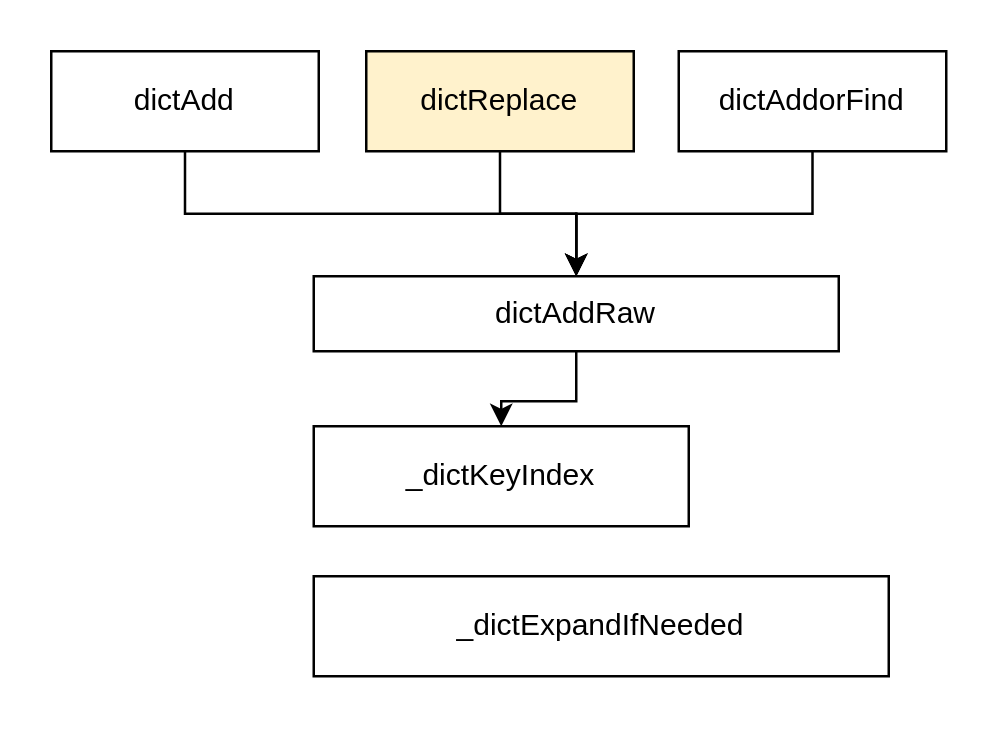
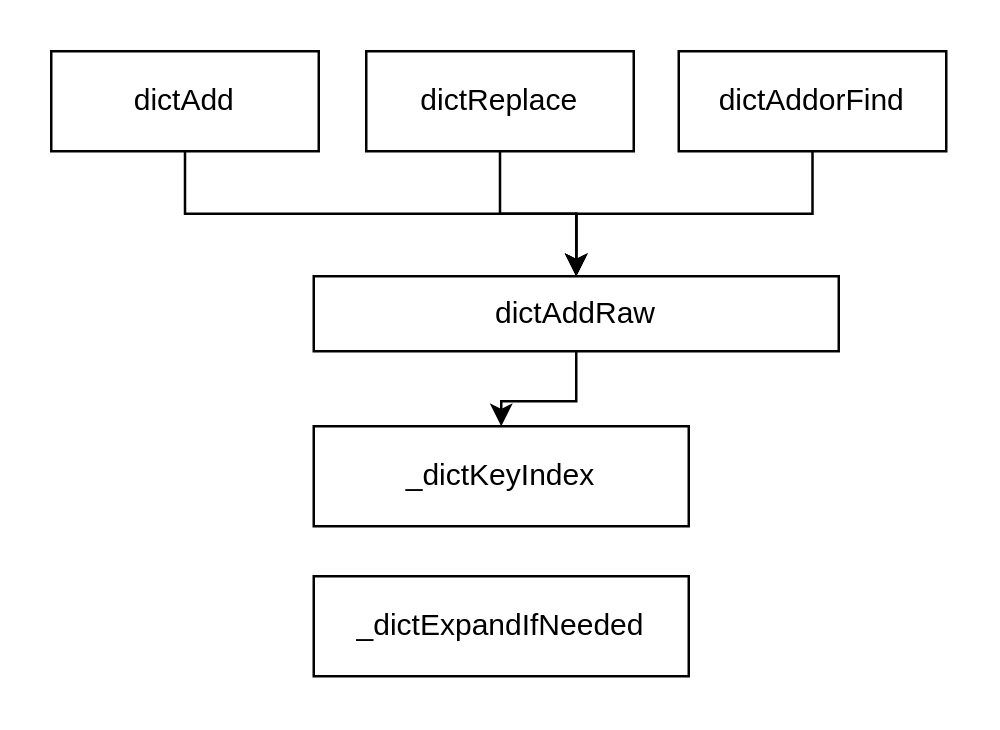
  <mxCell id="0" />
  <mxCell id="1" parent="0" />
- <mxCell id="2" value="_dictExpandIfNeeded" style="rounded=0;whiteSpace=wrap;html=1;" parent="1" vertex="1"><mxGeometry x="125" y="230" width="230" height="40" as="geometry" /></mxCell>
+ <mxCell id="2" value="_dictExpandIfNeeded" style="rounded=0;whiteSpace=wrap;html=1;" parent="1" vertex="1"><mxGeometry x="125" y="230" width="150" height="40" as="geometry" /></mxCell>
  <mxCell id="3" value="_dictKeyIndex" style="rounded=0;whiteSpace=wrap;html=1;" parent="1" vertex="1"><mxGeometry x="125" y="170" width="150" height="40" as="geometry" /></mxCell>
  <mxCell id="4" style="edgeStyle=orthogonalEdgeStyle;rounded=0;orthogonalLoop=1;jettySize=auto;html=1;exitX=0.5;exitY=1;exitDx=0;exitDy=0;entryX=0.5;entryY=0;entryDx=0;entryDy=0;" parent="1" source="5" target="11" edge="1"><mxGeometry relative="1" as="geometry" /></mxCell>
  <mxCell id="5" value="dictAdd" style="rounded=0;whiteSpace=wrap;html=1;" parent="1" vertex="1"><mxGeometry x="20" y="20" width="107" height="40" as="geometry" /></mxCell>
  <mxCell id="6" style="edgeStyle=orthogonalEdgeStyle;rounded=0;orthogonalLoop=1;jettySize=auto;html=1;exitX=0.5;exitY=1;exitDx=0;exitDy=0;entryX=0.5;entryY=0;entryDx=0;entryDy=0;" parent="1" source="7" target="11" edge="1"><mxGeometry relative="1" as="geometry" /></mxCell>
- <mxCell id="7" value="dictReplace" style="rounded=0;whiteSpace=wrap;html=1;fillColor=#fff2cc;" parent="1" vertex="1"><mxGeometry x="146" y="20" width="107" height="40" as="geometry" /></mxCell>
+ <mxCell id="7" value="dictReplace" style="rounded=0;whiteSpace=wrap;html=1;" parent="1" vertex="1"><mxGeometry x="146" y="20" width="107" height="40" as="geometry" /></mxCell>
  <mxCell id="8" style="edgeStyle=orthogonalEdgeStyle;rounded=0;orthogonalLoop=1;jettySize=auto;html=1;exitX=0.5;exitY=1;exitDx=0;exitDy=0;entryX=0.5;entryY=0;entryDx=0;entryDy=0;" parent="1" source="9" target="11" edge="1"><mxGeometry relative="1" as="geometry" /></mxCell>
  <mxCell id="9" value="dictAddorFind" style="rounded=0;whiteSpace=wrap;html=1;" parent="1" vertex="1"><mxGeometry x="271" y="20" width="107" height="40" as="geometry" /></mxCell>
  <mxCell id="10" style="edgeStyle=orthogonalEdgeStyle;rounded=0;orthogonalLoop=1;jettySize=auto;html=1;exitX=0.5;exitY=1;exitDx=0;exitDy=0;" parent="1" source="11" target="3" edge="1"><mxGeometry relative="1" as="geometry" /></mxCell>
  <mxCell id="11" value="dictAddRaw" style="rounded=0;whiteSpace=wrap;html=1;" parent="1" vertex="1"><mxGeometry x="125" y="110" width="210" height="30" as="geometry" /></mxCell>
